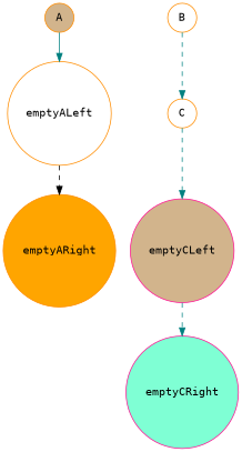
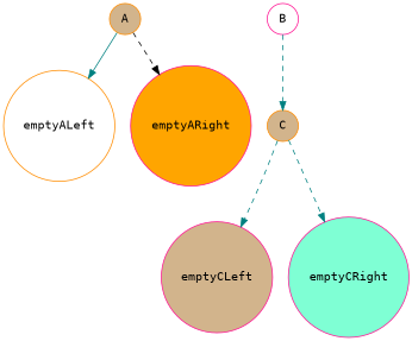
  digraph {
    fontname="DejaVu Sans Mono"
    node [color=darkorange fillcolor=tan fontname="DejaVu Sans Mono" shape=circle style=filled]
    edge [color=teal fontname="DejaVu Sans Mono" style=dashed]
    n1 [label=A]
    emptyALeft [fillcolor=white]
-   emptyARight [fillcolor=orange]
-   n4 [fillcolor=white label=B]
-   n5 [fillcolor=white label=C]
+   emptyARight [color=deeppink fillcolor=orange]
+   n4 [color=deeppink fillcolor=white label=B]
+   n5 [label=C]
    emptyCLeft [color=deeppink]
    emptyCRight [color=deeppink fillcolor=aquamarine]
    n1 -> emptyALeft [style=solid]
-   emptyALeft -> emptyARight [color=black]
+   n1 -> emptyARight [color=black]
    n4 -> n5
    n5 -> emptyCLeft
-   emptyCLeft -> emptyCRight
+   n5 -> emptyCRight
  }
